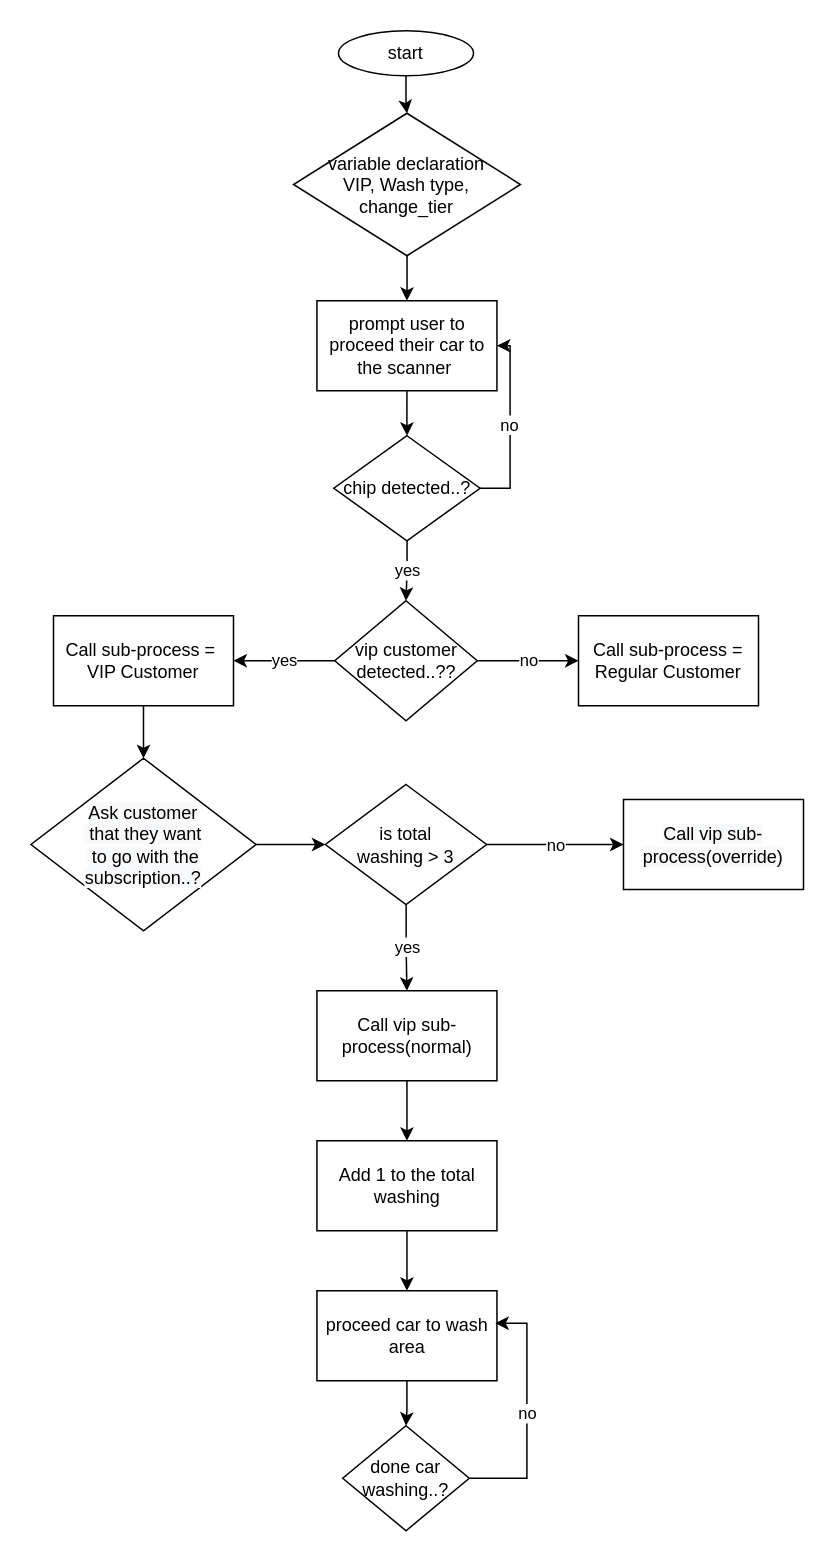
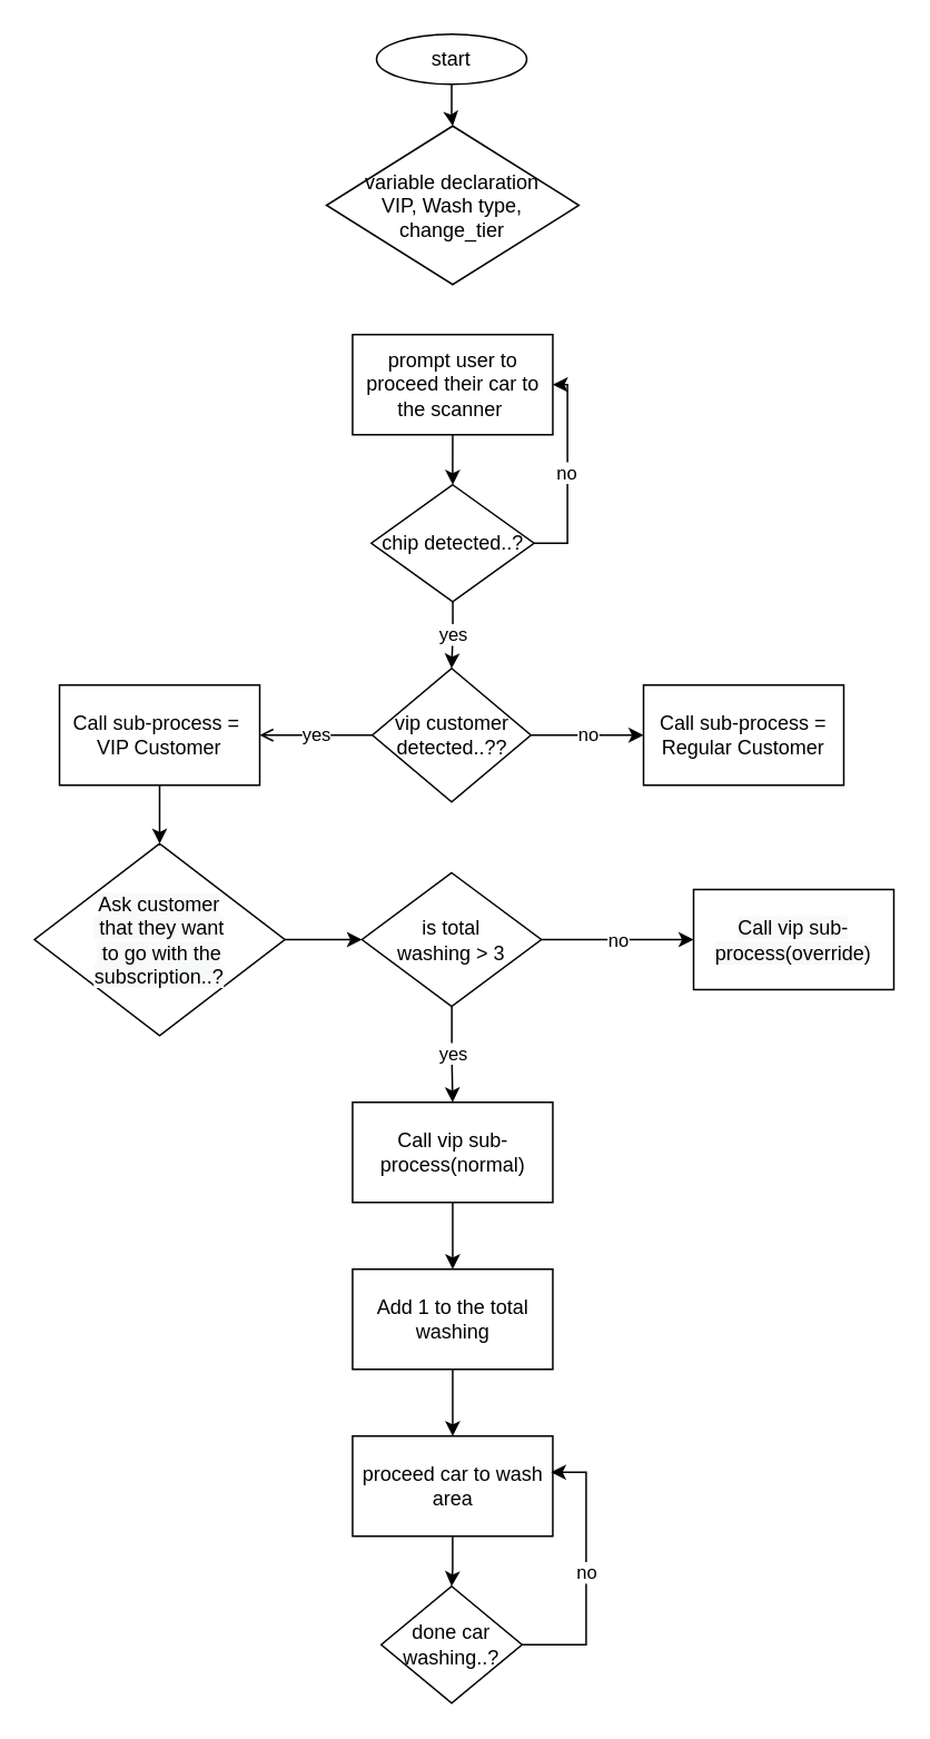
  <mxCell id="0" />
  <mxCell id="1" parent="0" />
  <mxCell id="2" value="" style="edgeStyle=orthogonalEdgeStyle;rounded=0;orthogonalLoop=1;jettySize=auto;html=1;" edge="1" parent="1" source="3" target="5"><mxGeometry relative="1" as="geometry" /></mxCell>
  <mxCell id="3" value="start" style="ellipse;whiteSpace=wrap;html=1;" vertex="1" parent="1"><mxGeometry x="225" y="20" width="90" height="30" as="geometry" /></mxCell>
- <mxCell id="4" value="" style="edgeStyle=orthogonalEdgeStyle;rounded=0;orthogonalLoop=1;jettySize=auto;html=1;" edge="1" parent="1" source="5" target="7"><mxGeometry relative="1" as="geometry" /></mxCell>
  <mxCell id="5" value="variable declaration&lt;br&gt;VIP, Wash type, change_tier" style="rhombus;whiteSpace=wrap;html=1;" vertex="1" parent="1"><mxGeometry x="195" y="75" width="151.25" height="95" as="geometry" /></mxCell>
  <mxCell id="6" style="edgeStyle=orthogonalEdgeStyle;rounded=0;orthogonalLoop=1;jettySize=auto;html=1;exitX=0.5;exitY=1;exitDx=0;exitDy=0;" edge="1" parent="1" source="7" target="10"><mxGeometry relative="1" as="geometry" /></mxCell>
  <mxCell id="7" value="prompt user to proceed their car to the scanner&amp;nbsp;" style="whiteSpace=wrap;html=1;" vertex="1" parent="1"><mxGeometry x="210.625" y="200" width="120" height="60" as="geometry" /></mxCell>
  <mxCell id="8" value="yes" style="edgeStyle=orthogonalEdgeStyle;rounded=0;orthogonalLoop=1;jettySize=auto;html=1;" edge="1" parent="1" source="10" target="13"><mxGeometry relative="1" as="geometry" /></mxCell>
  <mxCell id="9" value="no" style="edgeStyle=orthogonalEdgeStyle;rounded=0;orthogonalLoop=1;jettySize=auto;html=1;exitX=1;exitY=0.5;exitDx=0;exitDy=0;entryX=1;entryY=0.5;entryDx=0;entryDy=0;" edge="1" parent="1" source="10" target="7"><mxGeometry relative="1" as="geometry" /></mxCell>
  <mxCell id="10" value="chip detected..?" style="rhombus;whiteSpace=wrap;html=1;" vertex="1" parent="1"><mxGeometry x="221.88" y="290" width="97.5" height="70" as="geometry" /></mxCell>
- <mxCell id="11" value="yes" style="edgeStyle=orthogonalEdgeStyle;rounded=0;orthogonalLoop=1;jettySize=auto;html=1;" edge="1" parent="1" source="13" target="15"><mxGeometry relative="1" as="geometry" /></mxCell>
+ <mxCell id="11" value="yes" style="edgeStyle=orthogonalEdgeStyle;rounded=0;orthogonalLoop=1;jettySize=auto;html=1;endArrow=open;" edge="1" parent="1" source="13" target="15"><mxGeometry relative="1" as="geometry" /></mxCell>
  <mxCell id="12" value="no" style="edgeStyle=orthogonalEdgeStyle;rounded=0;orthogonalLoop=1;jettySize=auto;html=1;" edge="1" parent="1" source="13" target="16"><mxGeometry relative="1" as="geometry" /></mxCell>
  <mxCell id="13" value="vip customer detected..??" style="rhombus;whiteSpace=wrap;html=1;" vertex="1" parent="1"><mxGeometry x="222.5" y="400" width="95" height="80" as="geometry" /></mxCell>
  <mxCell id="14" style="edgeStyle=orthogonalEdgeStyle;rounded=0;orthogonalLoop=1;jettySize=auto;html=1;exitX=0.5;exitY=1;exitDx=0;exitDy=0;entryX=0.5;entryY=0;entryDx=0;entryDy=0;" edge="1" parent="1" source="15" target="18"><mxGeometry relative="1" as="geometry" /></mxCell>
  <mxCell id="15" value="Call sub-process =&amp;nbsp; VIP Customer" style="whiteSpace=wrap;html=1;" vertex="1" parent="1"><mxGeometry x="35" y="410" width="120" height="60" as="geometry" /></mxCell>
  <mxCell id="16" value="Call sub-process = Regular Customer" style="whiteSpace=wrap;html=1;" vertex="1" parent="1"><mxGeometry x="385" y="410" width="120" height="60" as="geometry" /></mxCell>
  <mxCell id="17" value="" style="edgeStyle=orthogonalEdgeStyle;rounded=0;orthogonalLoop=1;jettySize=auto;html=1;" edge="1" parent="1" source="18" target="21"><mxGeometry relative="1" as="geometry" /></mxCell>
  <mxCell id="18" value="&lt;span style=&quot;color: rgb(0, 0, 0); font-family: Helvetica; font-size: 12px; font-style: normal; font-variant-ligatures: normal; font-variant-caps: normal; font-weight: 400; letter-spacing: normal; orphans: 2; text-align: center; text-indent: 0px; text-transform: none; widows: 2; word-spacing: 0px; -webkit-text-stroke-width: 0px; background-color: rgb(248, 249, 250); text-decoration-thickness: initial; text-decoration-style: initial; text-decoration-color: initial; float: none; display: inline !important;&quot;&gt;Ask customer&lt;br&gt;&amp;nbsp;that they want&lt;br&gt;&amp;nbsp;to go with the subscription..?&lt;/span&gt;" style="rhombus;whiteSpace=wrap;html=1;" vertex="1" parent="1"><mxGeometry x="20" y="505" width="150" height="115" as="geometry" /></mxCell>
  <mxCell id="19" value="yes" style="edgeStyle=orthogonalEdgeStyle;rounded=0;orthogonalLoop=1;jettySize=auto;html=1;" edge="1" parent="1" source="21" target="23"><mxGeometry relative="1" as="geometry" /></mxCell>
  <mxCell id="20" value="no" style="edgeStyle=orthogonalEdgeStyle;rounded=0;orthogonalLoop=1;jettySize=auto;html=1;" edge="1" parent="1" source="21" target="24"><mxGeometry relative="1" as="geometry" /></mxCell>
  <mxCell id="21" value="is total &lt;br&gt;washing &amp;gt; 3" style="rhombus;whiteSpace=wrap;html=1;" vertex="1" parent="1"><mxGeometry x="216.25" y="522.5" width="107.5" height="80" as="geometry" /></mxCell>
  <mxCell id="22" style="edgeStyle=orthogonalEdgeStyle;rounded=0;orthogonalLoop=1;jettySize=auto;html=1;exitX=0.5;exitY=1;exitDx=0;exitDy=0;" edge="1" parent="1" source="23" target="26"><mxGeometry relative="1" as="geometry" /></mxCell>
  <mxCell id="23" value="Call vip sub-process(normal)" style="whiteSpace=wrap;html=1;" vertex="1" parent="1"><mxGeometry x="210.63" y="660" width="120" height="60" as="geometry" /></mxCell>
  <mxCell id="24" value="&lt;span style=&quot;color: rgb(0, 0, 0); font-family: Helvetica; font-size: 12px; font-style: normal; font-variant-ligatures: normal; font-variant-caps: normal; font-weight: 400; letter-spacing: normal; orphans: 2; text-align: center; text-indent: 0px; text-transform: none; widows: 2; word-spacing: 0px; -webkit-text-stroke-width: 0px; background-color: rgb(248, 249, 250); text-decoration-thickness: initial; text-decoration-style: initial; text-decoration-color: initial; float: none; display: inline !important;&quot;&gt;Call vip sub-process(override)&lt;/span&gt;" style="whiteSpace=wrap;html=1;" vertex="1" parent="1"><mxGeometry x="415" y="532.5" width="120" height="60" as="geometry" /></mxCell>
  <mxCell id="25" value="" style="edgeStyle=orthogonalEdgeStyle;rounded=0;orthogonalLoop=1;jettySize=auto;html=1;" edge="1" parent="1" source="26" target="28"><mxGeometry relative="1" as="geometry" /></mxCell>
  <mxCell id="26" value="Add 1 to the total washing" style="whiteSpace=wrap;html=1;" vertex="1" parent="1"><mxGeometry x="210.63" y="760" width="120" height="60" as="geometry" /></mxCell>
  <mxCell id="27" value="" style="edgeStyle=orthogonalEdgeStyle;rounded=0;orthogonalLoop=1;jettySize=auto;html=1;" edge="1" parent="1" source="28" target="30"><mxGeometry relative="1" as="geometry" /></mxCell>
  <mxCell id="28" value="proceed car to wash area" style="whiteSpace=wrap;html=1;" vertex="1" parent="1"><mxGeometry x="210.63" y="860" width="120" height="60" as="geometry" /></mxCell>
  <mxCell id="29" value="no" style="edgeStyle=orthogonalEdgeStyle;rounded=0;orthogonalLoop=1;jettySize=auto;html=1;exitX=1;exitY=0.5;exitDx=0;exitDy=0;entryX=0.991;entryY=0.361;entryDx=0;entryDy=0;entryPerimeter=0;" edge="1" parent="1" source="30" target="28"><mxGeometry relative="1" as="geometry" /></mxCell>
  <mxCell id="30" value="done car washing..?" style="rhombus;whiteSpace=wrap;html=1;" vertex="1" parent="1"><mxGeometry x="227.81" y="950" width="84.37" height="70" as="geometry" /></mxCell>
